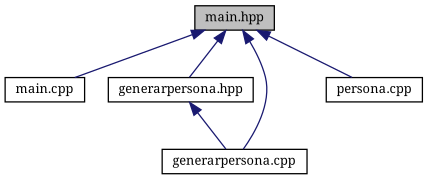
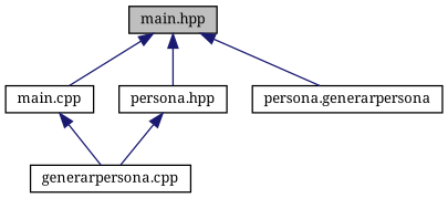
  digraph {
    fontname="Noto Serif"
    node [color=black fillcolor=white fontname="Noto Serif" fontsize=10 shape=record style=filled]
    edge [color=midnightblue dir=back fontname="Noto Serif" fontsize=10 labelfontname=Helvetica labelfontsize=10 style=solid]
    n1 [fillcolor=grey75 fontcolor=black height=0.2 label="main.hpp" width=0.4]
    n2 [height=0.2 label="main.cpp" width=0.4]
-   n3 [height=0.2 label="generarpersona.hpp" width=0.4]
+   n3 [height=0.2 label="persona.hpp" width=0.4]
    n4 [height=0.2 label="generarpersona.cpp" width=0.4]
-   n5 [height=0.2 label="persona.cpp" width=0.4]
+   n5 [height=0.2 label="persona.generarpersona" width=0.4]
    n1 -> n2
    n1 -> n3
-   n1 -> n4
+   n2 -> n4
    n1 -> n5
    n3 -> n4
  }
